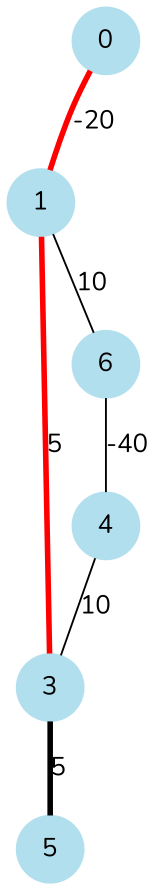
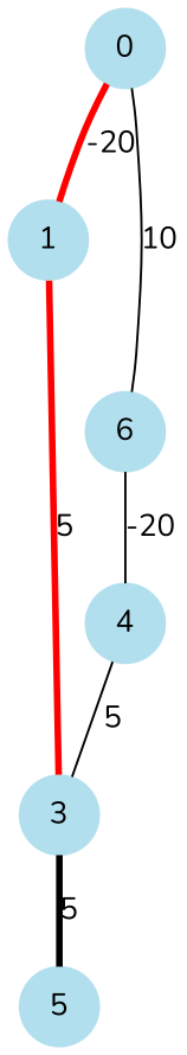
  graph {
    fontname=Nunito
    node [color=lightblue2 fontname=Nunito shape=circle style=filled]
    edge [fontname=Nunito]
    n1 [label=0]
    n2 [label=1]
    n3 [label=6]
    n4 [label=3]
    n5 [label=4]
    n6 [label=5]
    n1 -- n2 [color=red label=-20 penwidth=3]
-   n2 -- n3 [label=10]
+   n1 -- n3 [label=10]
    n2 -- n4 [color=red label=5 penwidth=3]
-   n3 -- n5 [label=-40]
+   n3 -- n5 [label=-20]
    n4 -- n6 [color=black label=5 penwidth=3]
-   n5 -- n4 [label=10]
+   n5 -- n4 [label=5]
  }
